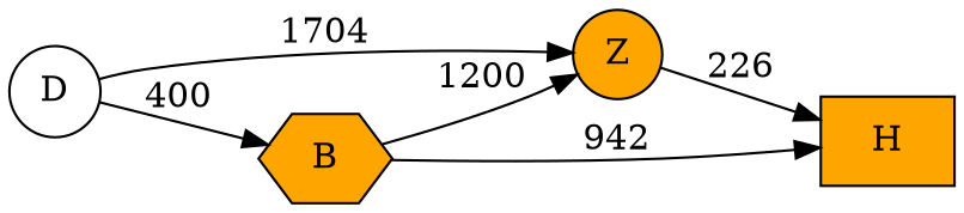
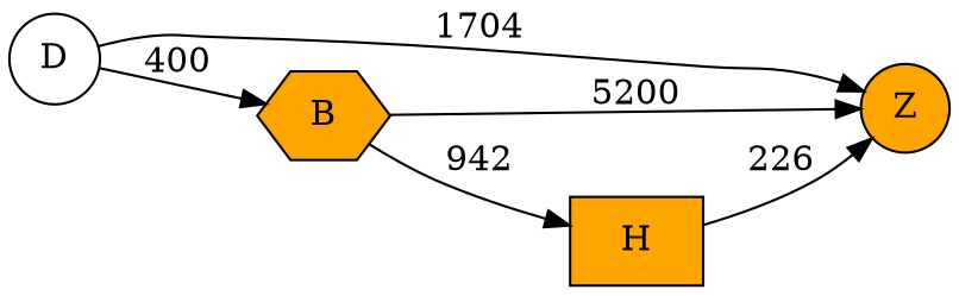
  digraph {
    fontname="DejaVu Serif"
    rankdir=LR
    node [fillcolor=orange fontname="DejaVu Serif" shape=circle style=filled]
    edge [fontname="DejaVu Serif"]
    Z
    D [fillcolor=white]
    B [shape=hexagon]
    H [shape=box]
    D -> Z [label=1704]
    D -> B [label=400]
-   B -> Z [label=1200]
+   B -> Z [label=5200]
    B -> H [label=942]
-   Z -> H [label=226]
+   H -> Z [label=226]
  }
